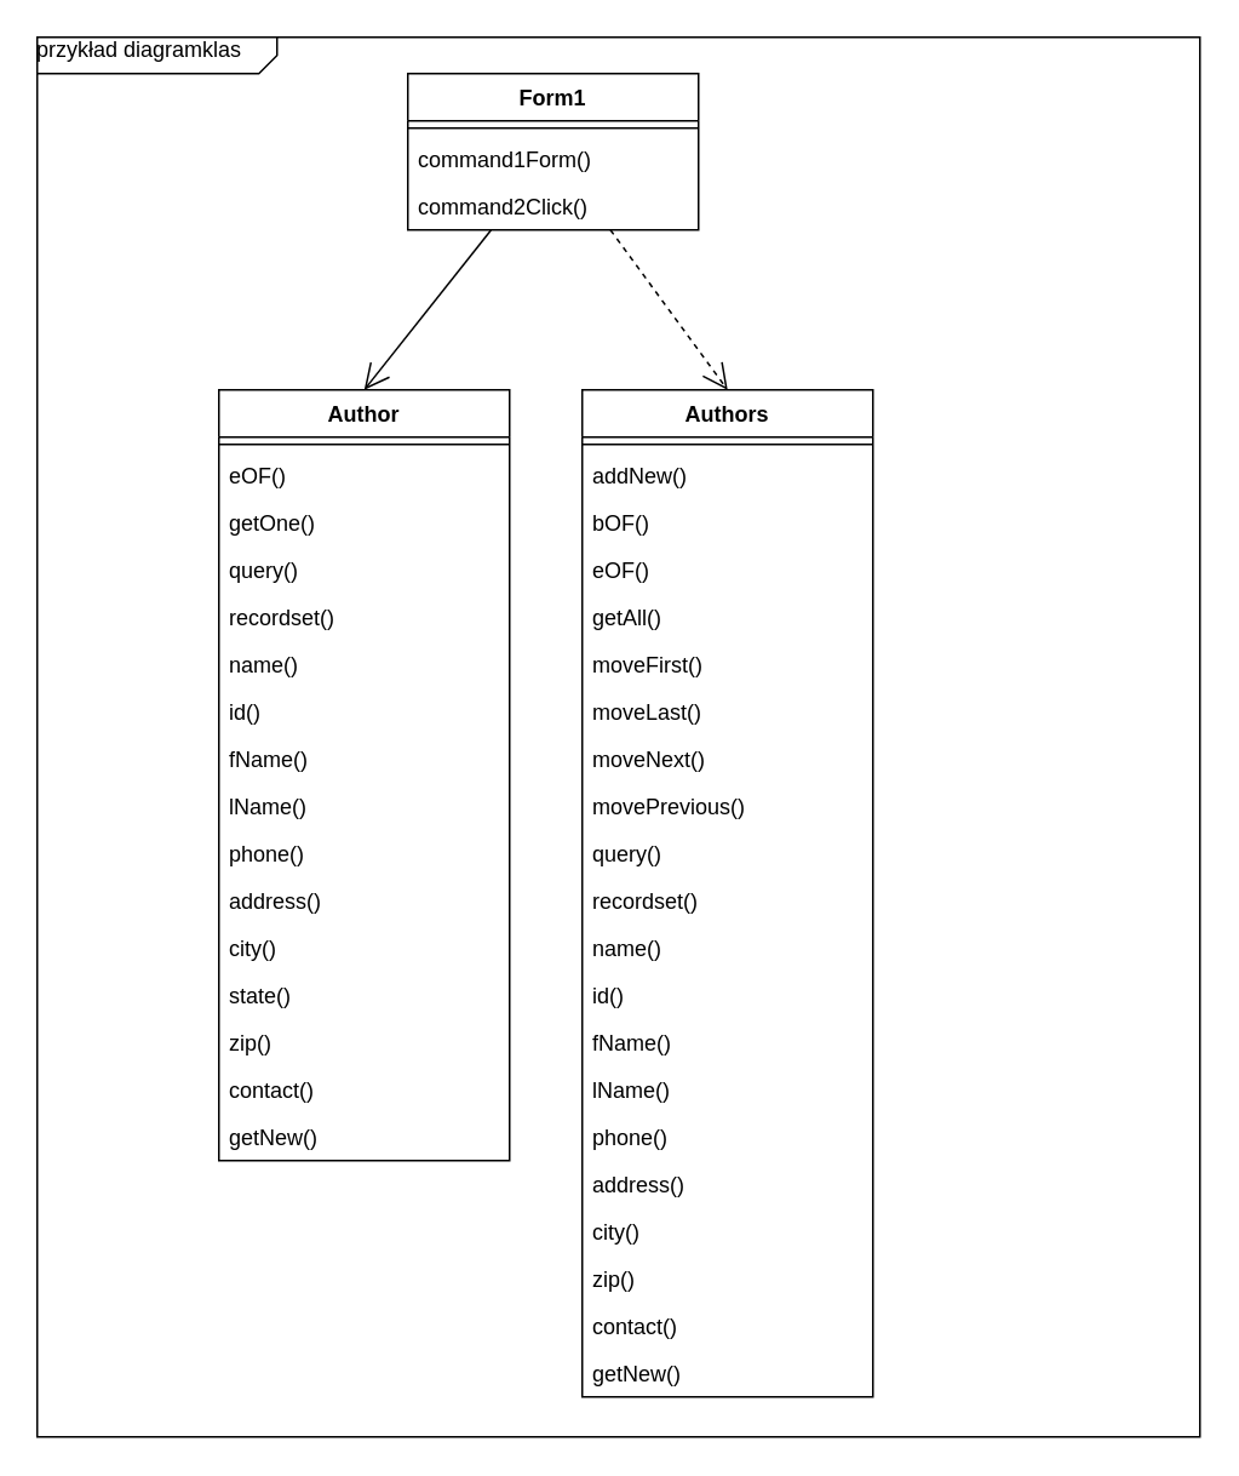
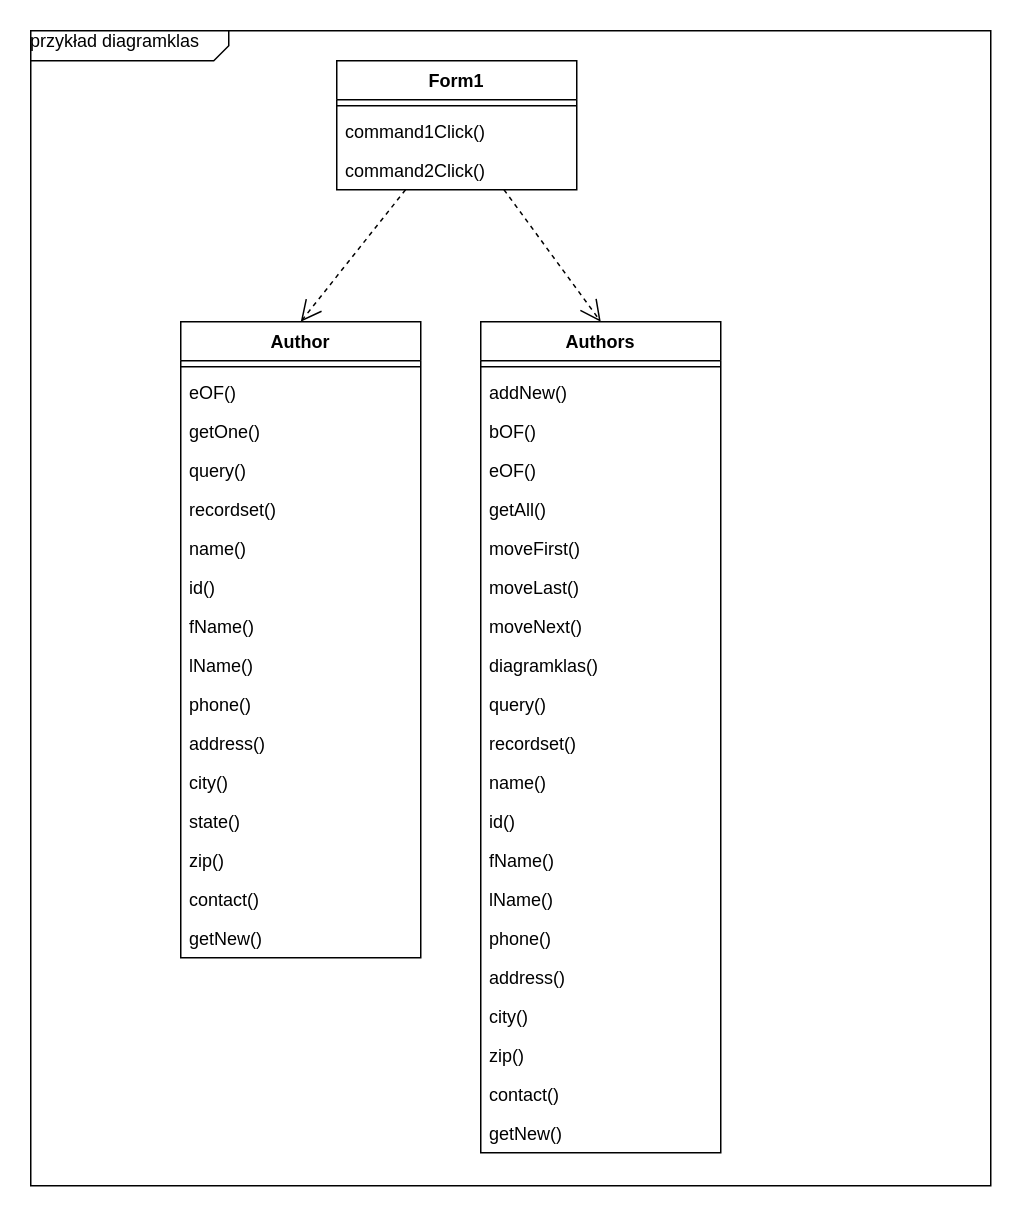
  <mxCell id="0" />
  <mxCell id="1" parent="0" />
  <mxCell id="2" value="przykład diagramklas" style="html=1;shape=mxgraph.sysml.package;overflow=fill;labelX=132;align=left;spacingLeft=5;verticalAlign=top;spacingTop=-3;" vertex="1" parent="1"><mxGeometry x="20" y="20" width="640" height="770" as="geometry" /></mxCell>
  <mxCell id="3" value="Form1" style="swimlane;fontStyle=1;align=center;verticalAlign=top;childLayout=stackLayout;horizontal=1;startSize=26;horizontalStack=0;resizeParent=1;resizeParentMax=0;resizeLast=0;collapsible=1;marginBottom=0;" vertex="1" parent="1"><mxGeometry x="224" y="40" width="160" height="86" as="geometry" /></mxCell>
  <mxCell id="4" value="" style="line;strokeWidth=1;fillColor=none;align=left;verticalAlign=middle;spacingTop=-1;spacingLeft=3;spacingRight=3;rotatable=0;labelPosition=right;points=[];portConstraint=eastwest;" vertex="1" parent="3"><mxGeometry y="26" width="160" height="8" as="geometry" /></mxCell>
- <mxCell id="5" value="command1Form()" style="text;strokeColor=none;fillColor=none;align=left;verticalAlign=top;spacingLeft=4;spacingRight=4;overflow=hidden;rotatable=0;points=[[0,0.5],[1,0.5]];portConstraint=eastwest;" vertex="1" parent="3"><mxGeometry y="34" width="160" height="26" as="geometry" /></mxCell>
+ <mxCell id="5" value="command1Click()" style="text;strokeColor=none;fillColor=none;align=left;verticalAlign=top;spacingLeft=4;spacingRight=4;overflow=hidden;rotatable=0;points=[[0,0.5],[1,0.5]];portConstraint=eastwest;" vertex="1" parent="3"><mxGeometry y="34" width="160" height="26" as="geometry" /></mxCell>
  <mxCell id="6" value="command2Click()" style="text;strokeColor=none;fillColor=none;align=left;verticalAlign=top;spacingLeft=4;spacingRight=4;overflow=hidden;rotatable=0;points=[[0,0.5],[1,0.5]];portConstraint=eastwest;" vertex="1" parent="3"><mxGeometry y="60" width="160" height="26" as="geometry" /></mxCell>
  <mxCell id="7" value="Author" style="swimlane;fontStyle=1;align=center;verticalAlign=top;childLayout=stackLayout;horizontal=1;startSize=26;horizontalStack=0;resizeParent=1;resizeParentMax=0;resizeLast=0;collapsible=1;marginBottom=0;" vertex="1" parent="1"><mxGeometry x="120" y="214" width="160" height="424" as="geometry" /></mxCell>
  <mxCell id="8" value="" style="line;strokeWidth=1;fillColor=none;align=left;verticalAlign=middle;spacingTop=-1;spacingLeft=3;spacingRight=3;rotatable=0;labelPosition=right;points=[];portConstraint=eastwest;" vertex="1" parent="7"><mxGeometry y="26" width="160" height="8" as="geometry" /></mxCell>
  <mxCell id="9" value="eOF()" style="text;strokeColor=none;fillColor=none;align=left;verticalAlign=top;spacingLeft=4;spacingRight=4;overflow=hidden;rotatable=0;points=[[0,0.5],[1,0.5]];portConstraint=eastwest;" vertex="1" parent="7"><mxGeometry y="34" width="160" height="26" as="geometry" /></mxCell>
  <mxCell id="10" value="getOne()" style="text;strokeColor=none;fillColor=none;align=left;verticalAlign=top;spacingLeft=4;spacingRight=4;overflow=hidden;rotatable=0;points=[[0,0.5],[1,0.5]];portConstraint=eastwest;" vertex="1" parent="7"><mxGeometry y="60" width="160" height="26" as="geometry" /></mxCell>
  <mxCell id="11" value="query()" style="text;strokeColor=none;fillColor=none;align=left;verticalAlign=top;spacingLeft=4;spacingRight=4;overflow=hidden;rotatable=0;points=[[0,0.5],[1,0.5]];portConstraint=eastwest;" vertex="1" parent="7"><mxGeometry y="86" width="160" height="26" as="geometry" /></mxCell>
  <mxCell id="12" value="recordset()" style="text;strokeColor=none;fillColor=none;align=left;verticalAlign=top;spacingLeft=4;spacingRight=4;overflow=hidden;rotatable=0;points=[[0,0.5],[1,0.5]];portConstraint=eastwest;" vertex="1" parent="7"><mxGeometry y="112" width="160" height="26" as="geometry" /></mxCell>
  <mxCell id="13" value="name()" style="text;strokeColor=none;fillColor=none;align=left;verticalAlign=top;spacingLeft=4;spacingRight=4;overflow=hidden;rotatable=0;points=[[0,0.5],[1,0.5]];portConstraint=eastwest;" vertex="1" parent="7"><mxGeometry y="138" width="160" height="26" as="geometry" /></mxCell>
  <mxCell id="14" value="id()" style="text;strokeColor=none;fillColor=none;align=left;verticalAlign=top;spacingLeft=4;spacingRight=4;overflow=hidden;rotatable=0;points=[[0,0.5],[1,0.5]];portConstraint=eastwest;" vertex="1" parent="7"><mxGeometry y="164" width="160" height="26" as="geometry" /></mxCell>
  <mxCell id="15" value="fName()" style="text;strokeColor=none;fillColor=none;align=left;verticalAlign=top;spacingLeft=4;spacingRight=4;overflow=hidden;rotatable=0;points=[[0,0.5],[1,0.5]];portConstraint=eastwest;" vertex="1" parent="7"><mxGeometry y="190" width="160" height="26" as="geometry" /></mxCell>
  <mxCell id="16" value="lName()" style="text;strokeColor=none;fillColor=none;align=left;verticalAlign=top;spacingLeft=4;spacingRight=4;overflow=hidden;rotatable=0;points=[[0,0.5],[1,0.5]];portConstraint=eastwest;" vertex="1" parent="7"><mxGeometry y="216" width="160" height="26" as="geometry" /></mxCell>
  <mxCell id="17" value="phone()" style="text;strokeColor=none;fillColor=none;align=left;verticalAlign=top;spacingLeft=4;spacingRight=4;overflow=hidden;rotatable=0;points=[[0,0.5],[1,0.5]];portConstraint=eastwest;" vertex="1" parent="7"><mxGeometry y="242" width="160" height="26" as="geometry" /></mxCell>
  <mxCell id="18" value="address()" style="text;strokeColor=none;fillColor=none;align=left;verticalAlign=top;spacingLeft=4;spacingRight=4;overflow=hidden;rotatable=0;points=[[0,0.5],[1,0.5]];portConstraint=eastwest;" vertex="1" parent="7"><mxGeometry y="268" width="160" height="26" as="geometry" /></mxCell>
  <mxCell id="19" value="city()" style="text;strokeColor=none;fillColor=none;align=left;verticalAlign=top;spacingLeft=4;spacingRight=4;overflow=hidden;rotatable=0;points=[[0,0.5],[1,0.5]];portConstraint=eastwest;" vertex="1" parent="7"><mxGeometry y="294" width="160" height="26" as="geometry" /></mxCell>
  <mxCell id="20" value="state()" style="text;strokeColor=none;fillColor=none;align=left;verticalAlign=top;spacingLeft=4;spacingRight=4;overflow=hidden;rotatable=0;points=[[0,0.5],[1,0.5]];portConstraint=eastwest;" vertex="1" parent="7"><mxGeometry y="320" width="160" height="26" as="geometry" /></mxCell>
  <mxCell id="21" value="zip()" style="text;strokeColor=none;fillColor=none;align=left;verticalAlign=top;spacingLeft=4;spacingRight=4;overflow=hidden;rotatable=0;points=[[0,0.5],[1,0.5]];portConstraint=eastwest;" vertex="1" parent="7"><mxGeometry y="346" width="160" height="26" as="geometry" /></mxCell>
  <mxCell id="22" value="contact()" style="text;strokeColor=none;fillColor=none;align=left;verticalAlign=top;spacingLeft=4;spacingRight=4;overflow=hidden;rotatable=0;points=[[0,0.5],[1,0.5]];portConstraint=eastwest;" vertex="1" parent="7"><mxGeometry y="372" width="160" height="26" as="geometry" /></mxCell>
  <mxCell id="23" value="getNew()" style="text;strokeColor=none;fillColor=none;align=left;verticalAlign=top;spacingLeft=4;spacingRight=4;overflow=hidden;rotatable=0;points=[[0,0.5],[1,0.5]];portConstraint=eastwest;" vertex="1" parent="7"><mxGeometry y="398" width="160" height="26" as="geometry" /></mxCell>
  <mxCell id="24" value="Authors" style="swimlane;fontStyle=1;align=center;verticalAlign=top;childLayout=stackLayout;horizontal=1;startSize=26;horizontalStack=0;resizeParent=1;resizeParentMax=0;resizeLast=0;collapsible=1;marginBottom=0;" vertex="1" parent="1"><mxGeometry x="320" y="214" width="160" height="554" as="geometry" /></mxCell>
  <mxCell id="25" value="" style="line;strokeWidth=1;fillColor=none;align=left;verticalAlign=middle;spacingTop=-1;spacingLeft=3;spacingRight=3;rotatable=0;labelPosition=right;points=[];portConstraint=eastwest;" vertex="1" parent="24"><mxGeometry y="26" width="160" height="8" as="geometry" /></mxCell>
  <mxCell id="26" value="addNew()" style="text;strokeColor=none;fillColor=none;align=left;verticalAlign=top;spacingLeft=4;spacingRight=4;overflow=hidden;rotatable=0;points=[[0,0.5],[1,0.5]];portConstraint=eastwest;" vertex="1" parent="24"><mxGeometry y="34" width="160" height="26" as="geometry" /></mxCell>
  <mxCell id="27" value="bOF()" style="text;strokeColor=none;fillColor=none;align=left;verticalAlign=top;spacingLeft=4;spacingRight=4;overflow=hidden;rotatable=0;points=[[0,0.5],[1,0.5]];portConstraint=eastwest;" vertex="1" parent="24"><mxGeometry y="60" width="160" height="26" as="geometry" /></mxCell>
  <mxCell id="28" value="eOF()" style="text;strokeColor=none;fillColor=none;align=left;verticalAlign=top;spacingLeft=4;spacingRight=4;overflow=hidden;rotatable=0;points=[[0,0.5],[1,0.5]];portConstraint=eastwest;" vertex="1" parent="24"><mxGeometry y="86" width="160" height="26" as="geometry" /></mxCell>
  <mxCell id="29" value="getAll()" style="text;strokeColor=none;fillColor=none;align=left;verticalAlign=top;spacingLeft=4;spacingRight=4;overflow=hidden;rotatable=0;points=[[0,0.5],[1,0.5]];portConstraint=eastwest;" vertex="1" parent="24"><mxGeometry y="112" width="160" height="26" as="geometry" /></mxCell>
  <mxCell id="30" value="moveFirst()" style="text;strokeColor=none;fillColor=none;align=left;verticalAlign=top;spacingLeft=4;spacingRight=4;overflow=hidden;rotatable=0;points=[[0,0.5],[1,0.5]];portConstraint=eastwest;" vertex="1" parent="24"><mxGeometry y="138" width="160" height="26" as="geometry" /></mxCell>
  <mxCell id="31" value="moveLast()" style="text;strokeColor=none;fillColor=none;align=left;verticalAlign=top;spacingLeft=4;spacingRight=4;overflow=hidden;rotatable=0;points=[[0,0.5],[1,0.5]];portConstraint=eastwest;" vertex="1" parent="24"><mxGeometry y="164" width="160" height="26" as="geometry" /></mxCell>
  <mxCell id="32" value="moveNext()" style="text;strokeColor=none;fillColor=none;align=left;verticalAlign=top;spacingLeft=4;spacingRight=4;overflow=hidden;rotatable=0;points=[[0,0.5],[1,0.5]];portConstraint=eastwest;" vertex="1" parent="24"><mxGeometry y="190" width="160" height="26" as="geometry" /></mxCell>
- <mxCell id="33" value="movePrevious()" style="text;strokeColor=none;fillColor=none;align=left;verticalAlign=top;spacingLeft=4;spacingRight=4;overflow=hidden;rotatable=0;points=[[0,0.5],[1,0.5]];portConstraint=eastwest;" vertex="1" parent="24"><mxGeometry y="216" width="160" height="26" as="geometry" /></mxCell>
+ <mxCell id="33" value="diagramklas()" style="text;strokeColor=none;fillColor=none;align=left;verticalAlign=top;spacingLeft=4;spacingRight=4;overflow=hidden;rotatable=0;points=[[0,0.5],[1,0.5]];portConstraint=eastwest;" vertex="1" parent="24"><mxGeometry y="216" width="160" height="26" as="geometry" /></mxCell>
  <mxCell id="34" value="query()" style="text;strokeColor=none;fillColor=none;align=left;verticalAlign=top;spacingLeft=4;spacingRight=4;overflow=hidden;rotatable=0;points=[[0,0.5],[1,0.5]];portConstraint=eastwest;" vertex="1" parent="24"><mxGeometry y="242" width="160" height="26" as="geometry" /></mxCell>
  <mxCell id="35" value="recordset()" style="text;strokeColor=none;fillColor=none;align=left;verticalAlign=top;spacingLeft=4;spacingRight=4;overflow=hidden;rotatable=0;points=[[0,0.5],[1,0.5]];portConstraint=eastwest;" vertex="1" parent="24"><mxGeometry y="268" width="160" height="26" as="geometry" /></mxCell>
  <mxCell id="36" value="name()" style="text;strokeColor=none;fillColor=none;align=left;verticalAlign=top;spacingLeft=4;spacingRight=4;overflow=hidden;rotatable=0;points=[[0,0.5],[1,0.5]];portConstraint=eastwest;" vertex="1" parent="24"><mxGeometry y="294" width="160" height="26" as="geometry" /></mxCell>
  <mxCell id="37" value="id()" style="text;strokeColor=none;fillColor=none;align=left;verticalAlign=top;spacingLeft=4;spacingRight=4;overflow=hidden;rotatable=0;points=[[0,0.5],[1,0.5]];portConstraint=eastwest;" vertex="1" parent="24"><mxGeometry y="320" width="160" height="26" as="geometry" /></mxCell>
  <mxCell id="38" value="fName()" style="text;strokeColor=none;fillColor=none;align=left;verticalAlign=top;spacingLeft=4;spacingRight=4;overflow=hidden;rotatable=0;points=[[0,0.5],[1,0.5]];portConstraint=eastwest;" vertex="1" parent="24"><mxGeometry y="346" width="160" height="26" as="geometry" /></mxCell>
  <mxCell id="39" value="lName()" style="text;strokeColor=none;fillColor=none;align=left;verticalAlign=top;spacingLeft=4;spacingRight=4;overflow=hidden;rotatable=0;points=[[0,0.5],[1,0.5]];portConstraint=eastwest;" vertex="1" parent="24"><mxGeometry y="372" width="160" height="26" as="geometry" /></mxCell>
  <mxCell id="40" value="phone()" style="text;strokeColor=none;fillColor=none;align=left;verticalAlign=top;spacingLeft=4;spacingRight=4;overflow=hidden;rotatable=0;points=[[0,0.5],[1,0.5]];portConstraint=eastwest;" vertex="1" parent="24"><mxGeometry y="398" width="160" height="26" as="geometry" /></mxCell>
  <mxCell id="41" value="address()" style="text;strokeColor=none;fillColor=none;align=left;verticalAlign=top;spacingLeft=4;spacingRight=4;overflow=hidden;rotatable=0;points=[[0,0.5],[1,0.5]];portConstraint=eastwest;" vertex="1" parent="24"><mxGeometry y="424" width="160" height="26" as="geometry" /></mxCell>
  <mxCell id="42" value="city()" style="text;strokeColor=none;fillColor=none;align=left;verticalAlign=top;spacingLeft=4;spacingRight=4;overflow=hidden;rotatable=0;points=[[0,0.5],[1,0.5]];portConstraint=eastwest;" vertex="1" parent="24"><mxGeometry y="450" width="160" height="26" as="geometry" /></mxCell>
  <mxCell id="43" value="zip()" style="text;strokeColor=none;fillColor=none;align=left;verticalAlign=top;spacingLeft=4;spacingRight=4;overflow=hidden;rotatable=0;points=[[0,0.5],[1,0.5]];portConstraint=eastwest;" vertex="1" parent="24"><mxGeometry y="476" width="160" height="26" as="geometry" /></mxCell>
  <mxCell id="44" value="contact()" style="text;strokeColor=none;fillColor=none;align=left;verticalAlign=top;spacingLeft=4;spacingRight=4;overflow=hidden;rotatable=0;points=[[0,0.5],[1,0.5]];portConstraint=eastwest;" vertex="1" parent="24"><mxGeometry y="502" width="160" height="26" as="geometry" /></mxCell>
  <mxCell id="45" value="getNew()" style="text;strokeColor=none;fillColor=none;align=left;verticalAlign=top;spacingLeft=4;spacingRight=4;overflow=hidden;rotatable=0;points=[[0,0.5],[1,0.5]];portConstraint=eastwest;" vertex="1" parent="24"><mxGeometry y="528" width="160" height="26" as="geometry" /></mxCell>
  <mxCell id="46" value="" style="endArrow=open;endFill=1;endSize=12;html=1;entryX=0.5;entryY=0;entryDx=0;entryDy=0;dashed=1;" edge="1" parent="1" source="3" target="24"><mxGeometry width="160" relative="1" as="geometry"><mxPoint x="300" y="420" as="sourcePoint" /><mxPoint x="460" y="420" as="targetPoint" /></mxGeometry></mxCell>
- <mxCell id="47" value="" style="endArrow=open;endFill=1;endSize=12;html=1;entryX=0.5;entryY=0;entryDx=0;entryDy=0;" edge="1" parent="1" source="3" target="7"><mxGeometry width="160" relative="1" as="geometry"><mxPoint x="300" y="420" as="sourcePoint" /><mxPoint x="460" y="420" as="targetPoint" /></mxGeometry></mxCell>
+ <mxCell id="47" value="" style="endArrow=open;endFill=1;endSize=12;html=1;entryX=0.5;entryY=0;entryDx=0;entryDy=0;dashed=1;" edge="1" parent="1" source="3" target="7"><mxGeometry width="160" relative="1" as="geometry"><mxPoint x="300" y="420" as="sourcePoint" /><mxPoint x="460" y="420" as="targetPoint" /></mxGeometry></mxCell>
